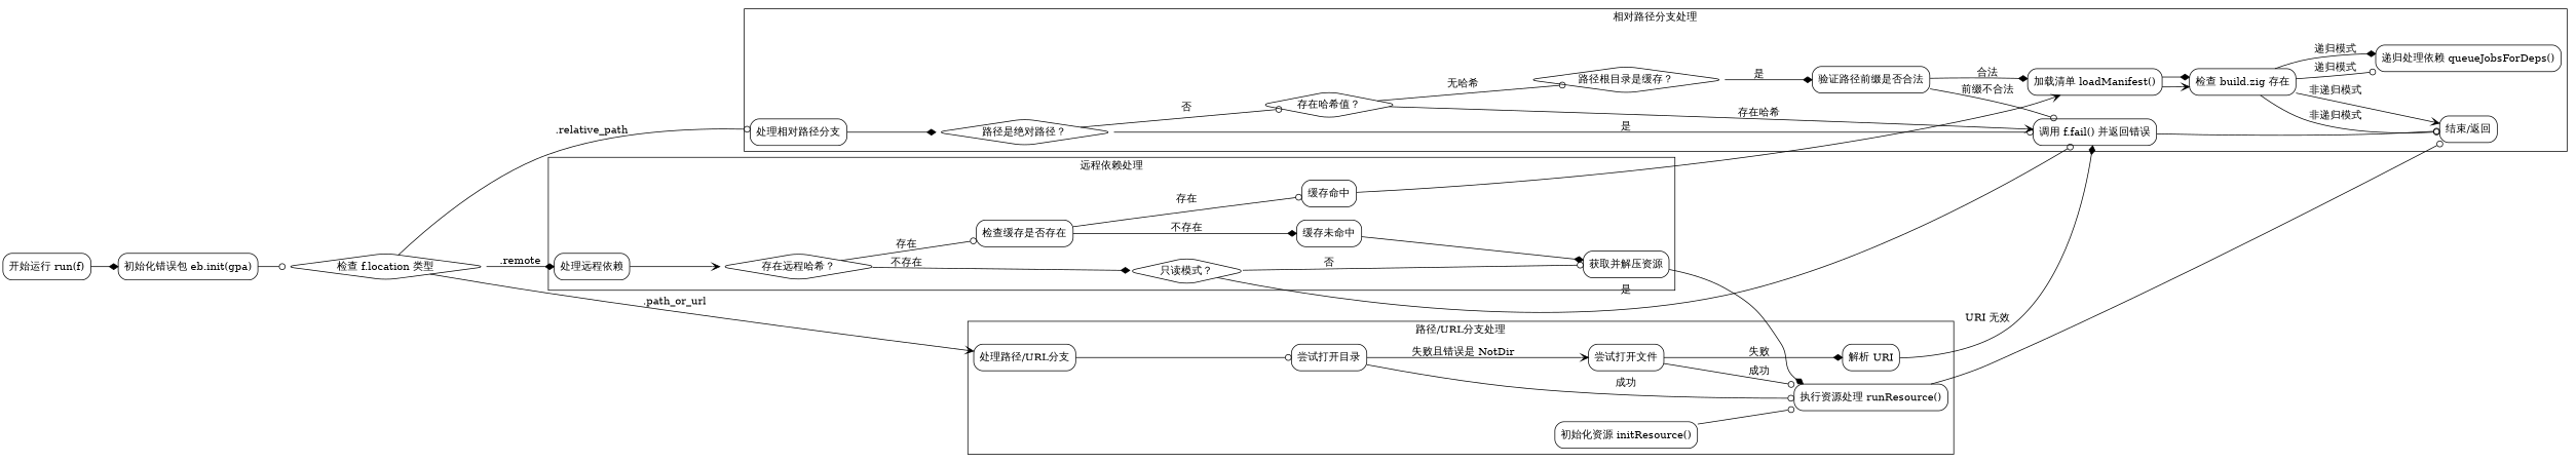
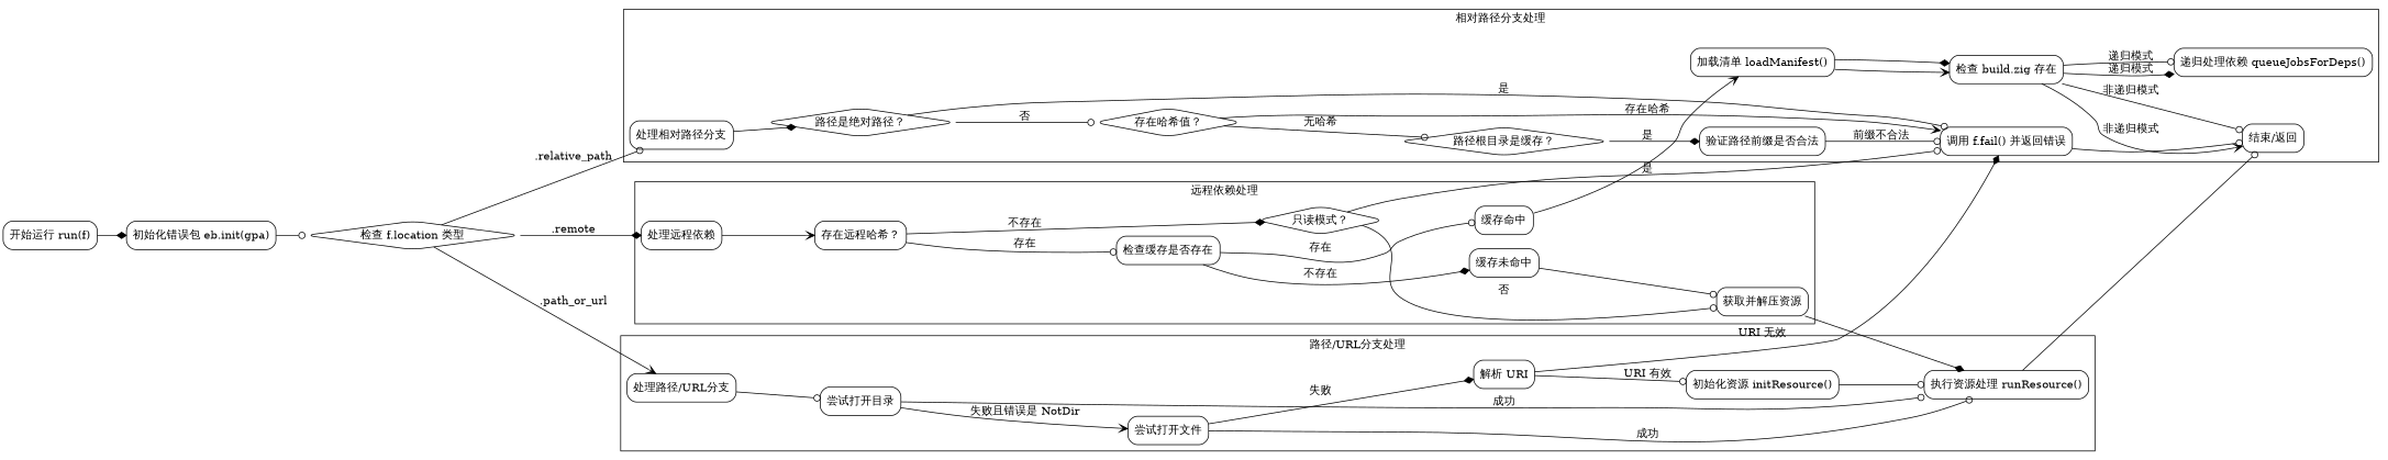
  digraph {
    rankdir=LR
    node [shape=rectangle style=rounded]
    edge [arrowhead=odot]
    n1 [label="结束/返回"]
    n2 [label="处理相对路径分支"]
    n3 [label="路径是绝对路径？" shape=diamond]
    n4 [label="调用 f.fail() 并返回错误"]
    n5 [label="存在哈希值？" shape=diamond]
    n6 [label="路径根目录是缓存？" shape=diamond]
    n7 [label="验证路径前缀是否合法"]
    n8 [label="加载清单 loadManifest()"]
    n9 [label="检查 build.zig 存在"]
    n10 [label="递归处理依赖 queueJobsForDeps()"]
    n11 [label="处理路径/URL分支"]
    n12 [label="尝试打开目录"]
    n13 [label="尝试打开文件"]
    n14 [label="执行资源处理 runResource()"]
    n15 [label="解析 URI"]
    n16 [label="初始化资源 initResource()"]
    n17 [label="处理远程依赖"]
-   n18 [label="存在远程哈希？" shape=diamond]
+   n18 [label="存在远程哈希？" shape=box]
    n19 [label="检查缓存是否存在"]
    n20 [label="只读模式？" shape=diamond]
    n21 [label="缓存命中"]
    n22 [label="缓存未命中"]
    n23 [label="获取并解压资源"]
    n24 [label="开始运行 run(f)"]
    n25 [label="初始化错误包 eb.init(gpa)"]
    n26 [label="检查 f.location 类型" shape=diamond]
    subgraph cluster_1 {
      label="相对路径分支处理"
      n1
      n2
      n3
      n4
      n5
      n6
      n7
      n8
      n9
      n10
    }
    subgraph cluster_2 {
      label="路径/URL分支处理"
      n11
      n12
      n13
      n14
      n15
      n16
    }
    subgraph cluster_3 {
      label="远程依赖处理"
      n17
      n18
      n19
      n20
      n21
      n22
      n23
    }
    n2 -> n3 [arrowhead=diamond]
    n3 -> n4 [label="是"]
    n3 -> n5 [label="否"]
    n4 -> n1
    n5 -> n4 [arrowhead=vee label="存在哈希"]
    n5 -> n6 [label="无哈希"]
    n6 -> n7 [arrowhead=diamond label="是"]
    n7 -> n4 [label="前缀不合法"]
-   n7 -> n8 [arrowhead=diamond label="合法"]
    n8 -> n9 [arrowhead=vee]
    n8 -> n9 [arrowhead=diamond]
    n9 -> n1 [arrowhead=vee label="非递归模式"]
    n9 -> n1 [label="非递归模式"]
    n9 -> n10 [arrowhead=diamond label="递归模式"]
    n9 -> n10 [label="递归模式"]
    n11 -> n12
    n12 -> n13 [arrowhead=vee label="失败且错误是 NotDir"]
    n12 -> n14 [label="成功"]
    n13 -> n14 [label="成功"]
    n13 -> n15 [arrowhead=diamond label="失败"]
    n14 -> n1
    n15 -> n4 [arrowhead=diamond label="URI 无效"]
+   n15 -> n16 [label="URI 有效"]
    n16 -> n14
    n17 -> n18 [arrowhead=vee]
    n18 -> n19 [label="存在"]
    n18 -> n20 [arrowhead=diamond label="不存在"]
    n19 -> n21 [label="存在"]
    n19 -> n22 [arrowhead=diamond label="不存在"]
    n20 -> n4 [label="是"]
    n20 -> n23 [label="否"]
    n21 -> n8 [arrowhead=vee]
-   n22 -> n23 [arrowhead=diamond]
+   n22 -> n23
    n23 -> n14 [arrowhead=diamond]
    n24 -> n25 [arrowhead=diamond]
    n25 -> n26
    n26 -> n2 [label=".relative_path"]
    n26 -> n11 [arrowhead=vee label=".path_or_url"]
    n26 -> n17 [arrowhead=diamond label=".remote"]
  }
